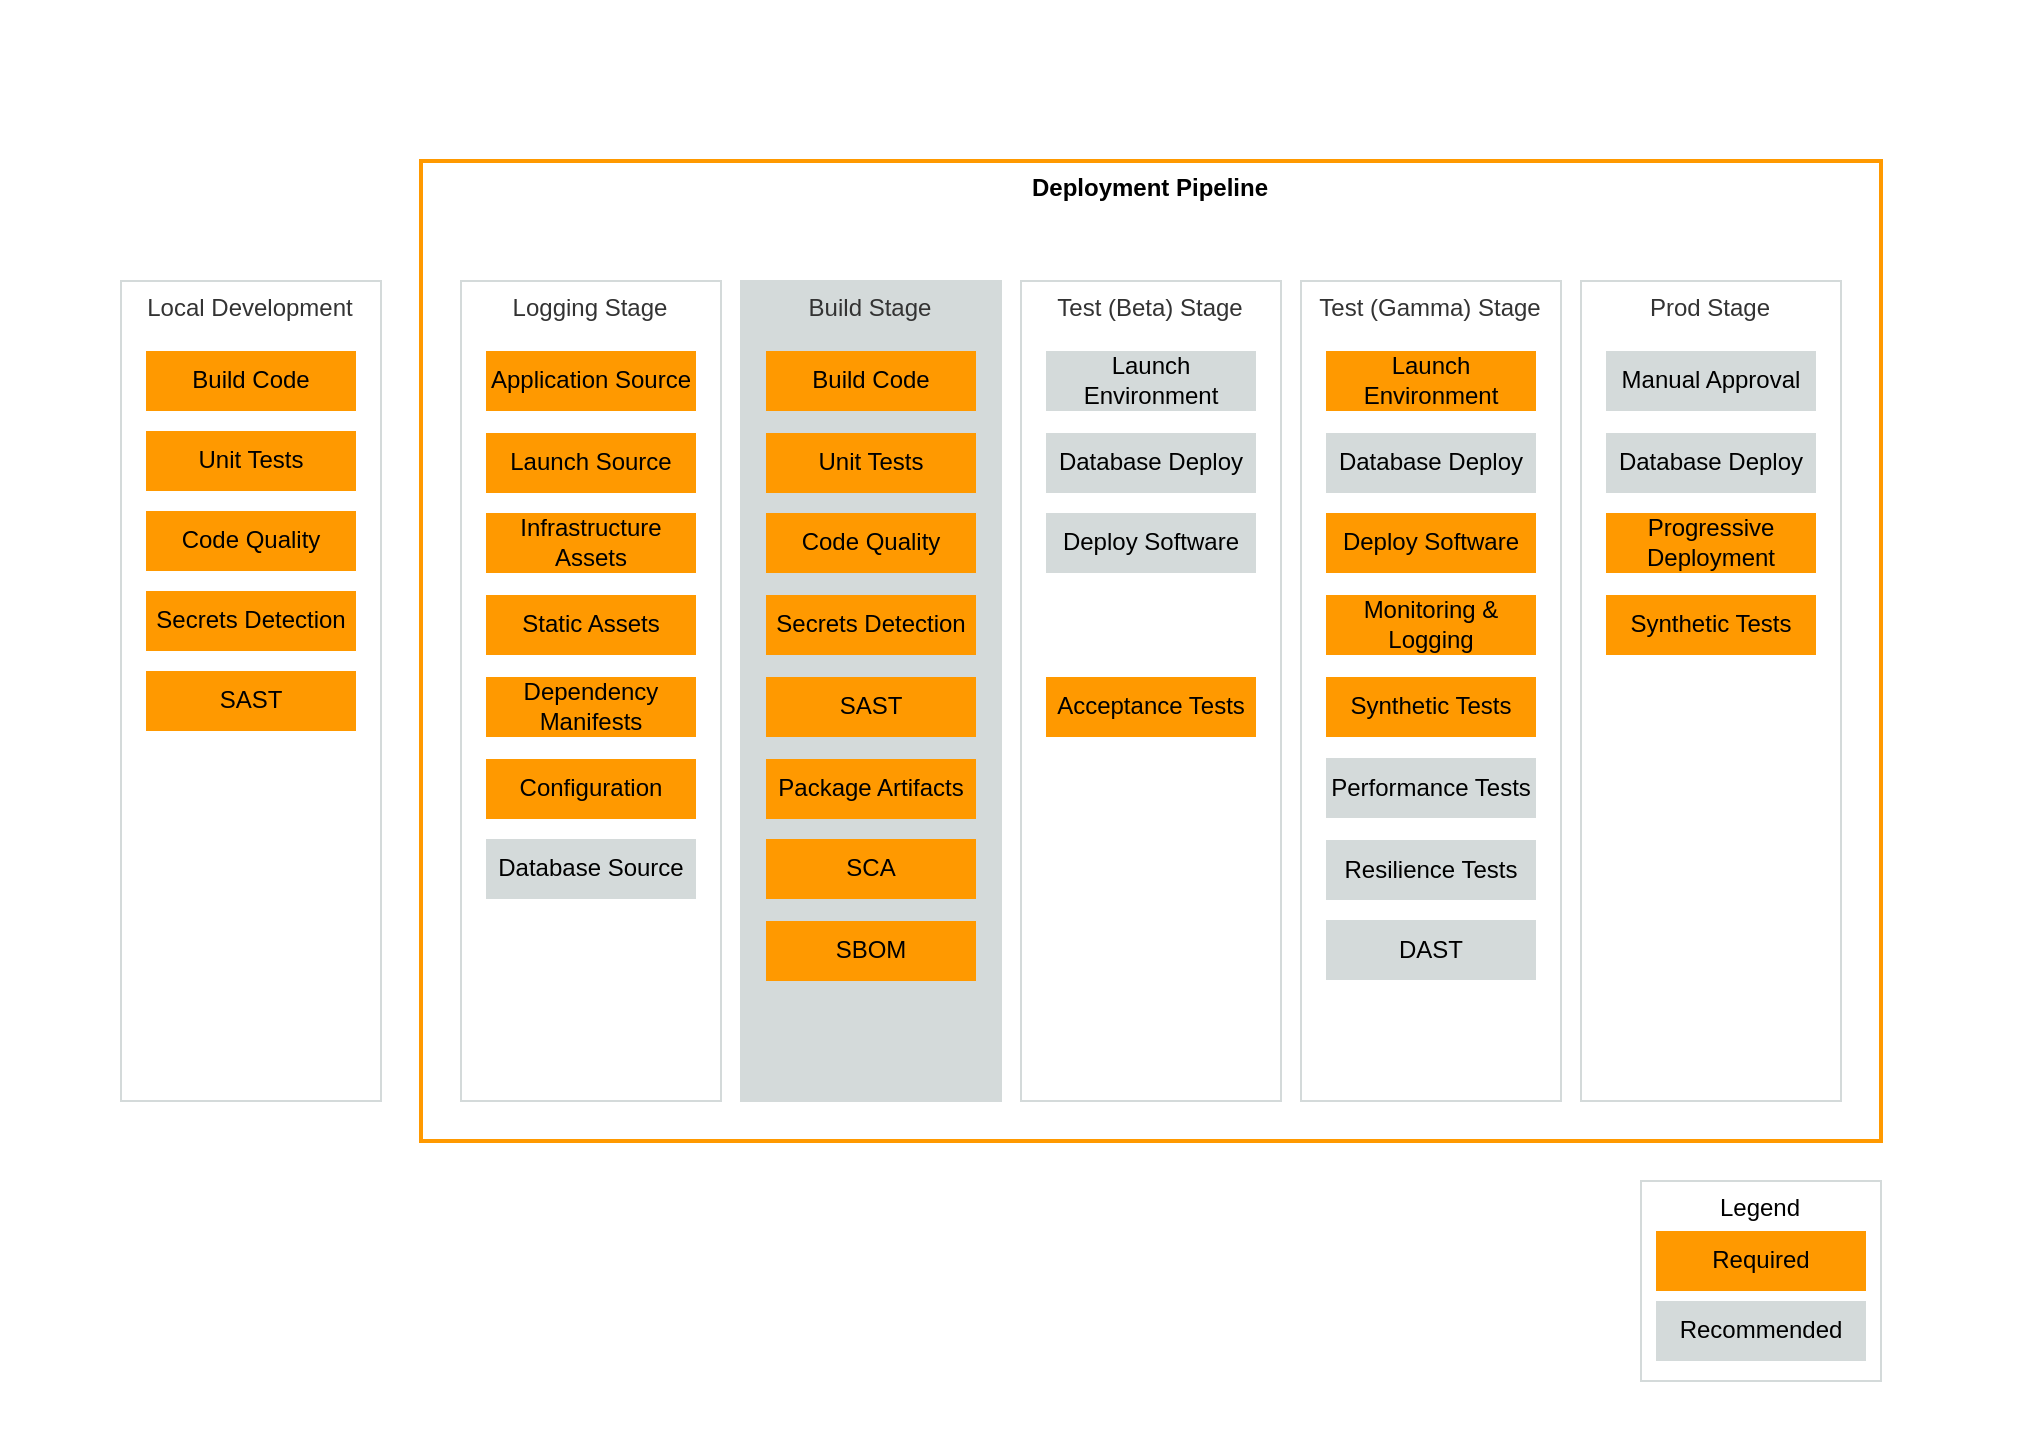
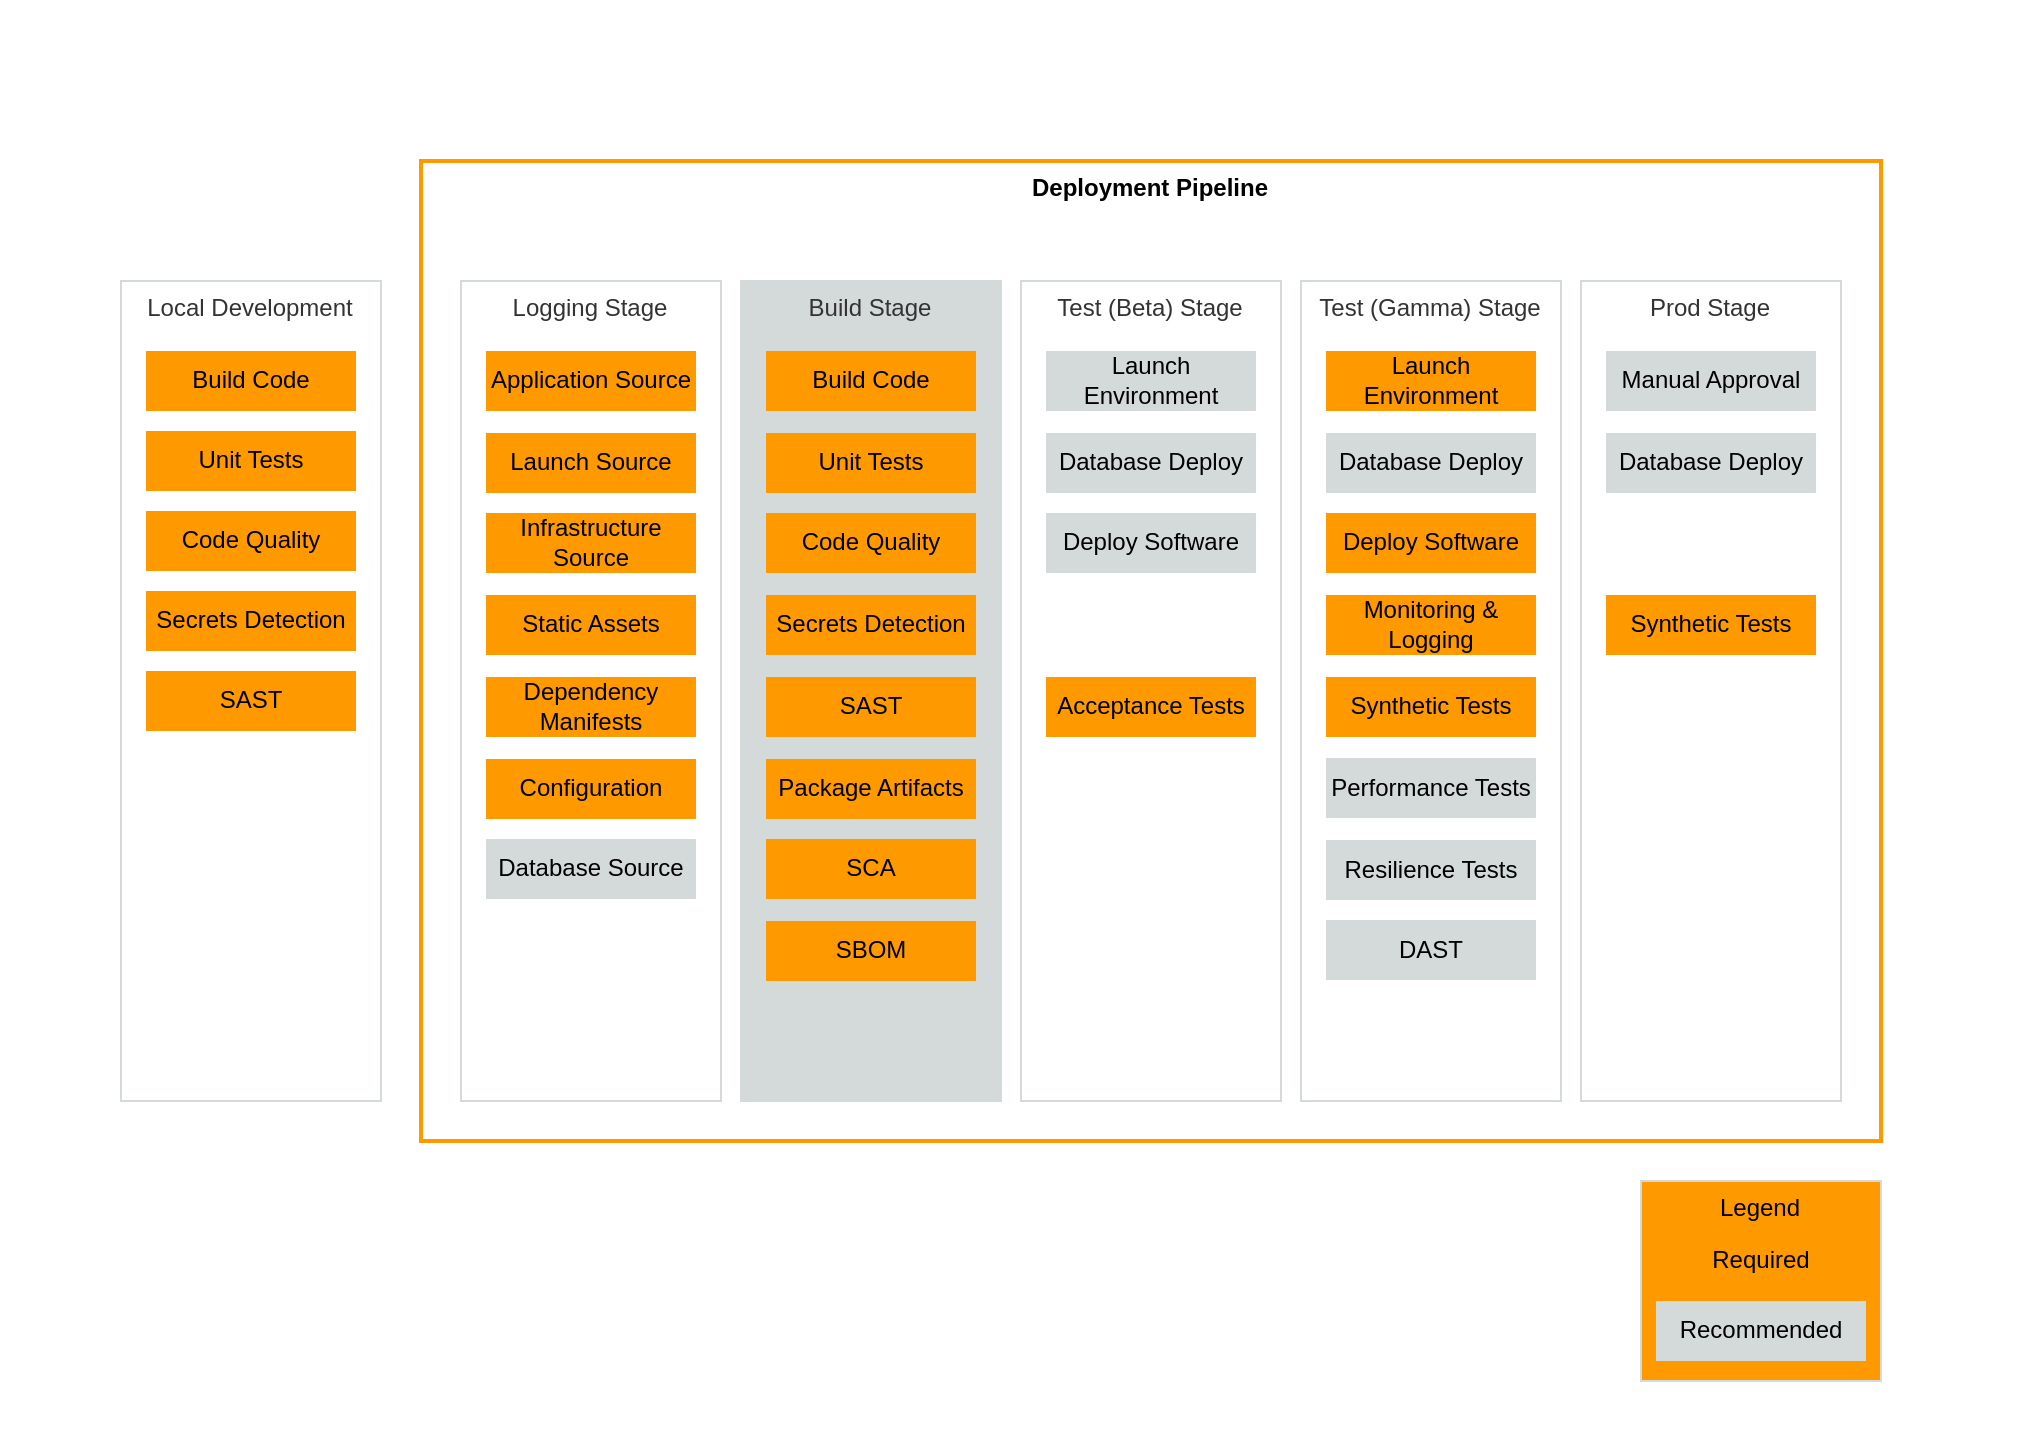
  <mxCell id="0" />
  <mxCell id="1" parent="0" />
  <mxCell id="2" value="" style="fillColor=#FFFFFF;strokeColor=none;dashed=0;verticalAlign=top;fontStyle=0;fontColor=#232F3D;shadow=0;" parent="1" vertex="1"><mxGeometry x="20" y="20" width="970" height="680" as="geometry" /></mxCell>
  <mxCell id="3" value="Local Development" style="fillColor=#FFFFFF;strokeColor=#D4DADA;verticalAlign=top;fontStyle=0;fontColor=#333333;shadow=0;" parent="1" vertex="1"><mxGeometry x="60" y="140" width="130" height="410" as="geometry" /></mxCell>
  <mxCell id="4" value="Deployment Pipeline" style="fillColor=none;strokeColor=#FF9900;verticalAlign=top;fontStyle=1;fontColor=#000000;strokeWidth=2;shadow=0;" parent="1" vertex="1"><mxGeometry x="210" y="80" width="730" height="490" as="geometry" /></mxCell>
  <mxCell id="5" value="Build Code" style="rounded=0;whiteSpace=wrap;html=1;fillColor=#ff9900;strokeColor=none;fontColor=#000000;shadow=0;" parent="1" vertex="1"><mxGeometry x="72.5" y="175" width="105" height="30" as="geometry" /></mxCell>
- <mxCell id="6" value="Legend" style="rounded=0;whiteSpace=wrap;html=1;fillColor=#FFFFFF;strokeColor=#D4DADA;fontColor=#000000;verticalAlign=top;shadow=0;glass=0;" parent="1" vertex="1"><mxGeometry x="820" y="590" width="120" height="100" as="geometry" /></mxCell>
+ <mxCell id="6" value="Legend" style="rounded=0;whiteSpace=wrap;html=1;fillColor=#ff9900;strokeColor=#D4DADA;fontColor=#000000;verticalAlign=top;shadow=0;glass=0;" parent="1" vertex="1"><mxGeometry x="820" y="590" width="120" height="100" as="geometry" /></mxCell>
  <mxCell id="7" value="Unit Tests" style="rounded=0;whiteSpace=wrap;html=1;fillColor=#ff9900;strokeColor=none;fontColor=#000000;shadow=0;" parent="1" vertex="1"><mxGeometry x="72.5" y="215" width="105" height="30" as="geometry" /></mxCell>
  <mxCell id="8" value="Secrets Detection" style="rounded=0;whiteSpace=wrap;html=1;fillColor=#ff9900;strokeColor=none;fontColor=#000000;shadow=0;" parent="1" vertex="1"><mxGeometry x="72.5" y="295" width="105" height="30" as="geometry" /></mxCell>
  <mxCell id="9" value="Code Quality&lt;span style=&quot;color: rgba(0 , 0 , 0 , 0) ; font-family: monospace ; font-size: 0px&quot;&gt;%3CmxGraphModel%3E%3Croot%3E%3CmxCell%20id%3D%220%22%2F%3E%3CmxCell%20id%3D%221%22%20parent%3D%220%22%2F%3E%3CmxCell%20id%3D%222%22%20value%3D%22Secrets%20Detection%22%20style%3D%22rounded%3D0%3BwhiteSpace%3Dwrap%3Bhtml%3D1%3BfillColor%3D%23ff9900%3BstrokeColor%3D%23000000%3BfontColor%3D%23000000%3B%22%20vertex%3D%221%22%20parent%3D%221%22%3E%3CmxGeometry%20x%3D%22110%22%20y%3D%22320%22%20width%3D%22110%22%20height%3D%2240%22%20as%3D%22geometry%22%2F%3E%3C%2FmxCell%3E%3C%2Froot%3E%3C%2FmxGraphModel%3E&lt;/span&gt;" style="rounded=0;whiteSpace=wrap;html=1;fillColor=#ff9900;strokeColor=none;fontColor=#000000;shadow=0;" parent="1" vertex="1"><mxGeometry x="72.5" y="255" width="105" height="30" as="geometry" /></mxCell>
  <mxCell id="10" value="SAST" style="rounded=0;whiteSpace=wrap;html=1;fillColor=#ff9900;strokeColor=none;fontColor=#000000;shadow=0;" parent="1" vertex="1"><mxGeometry x="72.5" y="335" width="105" height="30" as="geometry" /></mxCell>
  <mxCell id="11" value="Required" style="rounded=0;whiteSpace=wrap;html=1;fillColor=#ff9900;strokeColor=none;fontColor=#000000;shadow=0;" parent="1" vertex="1"><mxGeometry x="827.5" y="615" width="105" height="30" as="geometry" /></mxCell>
  <mxCell id="12" value="Recommended" style="rounded=0;whiteSpace=wrap;html=1;fillColor=#d4dada;strokeColor=none;fontColor=#000000;shadow=0;" parent="1" vertex="1"><mxGeometry x="827.5" y="650" width="105" height="30" as="geometry" /></mxCell>
  <mxCell id="13" value="Logging Stage" style="fillColor=#FFFFFF;strokeColor=#D4DADA;verticalAlign=top;fontStyle=0;fontColor=#333333;shadow=0;" parent="1" vertex="1"><mxGeometry x="230" y="140" width="130" height="410" as="geometry" /></mxCell>
  <mxCell id="14" value="Build Stage" style="fillColor=#d4dada;strokeColor=#D4DADA;verticalAlign=top;fontStyle=0;fontColor=#333333;shadow=0;" parent="1" vertex="1"><mxGeometry x="370" y="140" width="130" height="410" as="geometry" /></mxCell>
  <mxCell id="15" value="Test (Beta) Stage" style="fillColor=#FFFFFF;strokeColor=#D4DADA;verticalAlign=top;fontStyle=0;fontColor=#333333;shadow=0;" parent="1" vertex="1"><mxGeometry x="510" y="140" width="130" height="410" as="geometry" /></mxCell>
  <mxCell id="16" value="Test (Gamma) Stage" style="fillColor=#FFFFFF;strokeColor=#D4DADA;verticalAlign=top;fontStyle=0;fontColor=#333333;shadow=0;" parent="1" vertex="1"><mxGeometry x="650" y="140" width="130" height="410" as="geometry" /></mxCell>
  <mxCell id="17" value="Prod Stage" style="fillColor=#FFFFFF;strokeColor=#D4DADA;verticalAlign=top;fontStyle=0;fontColor=#333333;shadow=0;glass=0;sketch=0;" parent="1" vertex="1"><mxGeometry x="790" y="140" width="130" height="410" as="geometry" /></mxCell>
  <mxCell id="18" value="Build Code" style="rounded=0;whiteSpace=wrap;html=1;fillColor=#ff9900;strokeColor=none;fontColor=#000000;shadow=0;" parent="1" vertex="1"><mxGeometry x="382.5" y="175" width="105" height="30" as="geometry" /></mxCell>
  <mxCell id="19" value="Unit Tests" style="rounded=0;whiteSpace=wrap;html=1;fillColor=#ff9900;strokeColor=none;fontColor=#000000;shadow=0;" parent="1" vertex="1"><mxGeometry x="382.5" y="216" width="105" height="30" as="geometry" /></mxCell>
  <mxCell id="20" value="Secrets Detection" style="rounded=0;whiteSpace=wrap;html=1;fillColor=#ff9900;strokeColor=none;fontColor=#000000;shadow=0;" parent="1" vertex="1"><mxGeometry x="382.5" y="297" width="105" height="30" as="geometry" /></mxCell>
  <mxCell id="21" value="Code Quality&lt;span style=&quot;color: rgba(0 , 0 , 0 , 0) ; font-family: monospace ; font-size: 0px&quot;&gt;%3CmxGraphModel%3E%3Croot%3E%3CmxCell%20id%3D%220%22%2F%3E%3CmxCell%20id%3D%221%22%20parent%3D%220%22%2F%3E%3CmxCell%20id%3D%222%22%20value%3D%22Secrets%20Detection%22%20style%3D%22rounded%3D0%3BwhiteSpace%3Dwrap%3Bhtml%3D1%3BfillColor%3D%23ff9900%3BstrokeColor%3D%23000000%3BfontColor%3D%23000000%3B%22%20vertex%3D%221%22%20parent%3D%221%22%3E%3CmxGeometry%20x%3D%22110%22%20y%3D%22320%22%20width%3D%22110%22%20height%3D%2240%22%20as%3D%22geometry%22%2F%3E%3C%2FmxCell%3E%3C%2Froot%3E%3C%2FmxGraphModel%3E&lt;/span&gt;" style="rounded=0;whiteSpace=wrap;html=1;fillColor=#ff9900;strokeColor=none;fontColor=#000000;shadow=0;" parent="1" vertex="1"><mxGeometry x="382.5" y="256" width="105" height="30" as="geometry" /></mxCell>
  <mxCell id="22" value="SAST" style="rounded=0;whiteSpace=wrap;html=1;fillColor=#ff9900;strokeColor=none;fontColor=#000000;shadow=0;" parent="1" vertex="1"><mxGeometry x="382.5" y="338" width="105" height="30" as="geometry" /></mxCell>
  <mxCell id="23" value="Package Artifacts" style="rounded=0;whiteSpace=wrap;html=1;fillColor=#ff9900;strokeColor=none;fontColor=#000000;shadow=0;" parent="1" vertex="1"><mxGeometry x="382.5" y="379" width="105" height="30" as="geometry" /></mxCell>
  <mxCell id="24" value="SCA" style="rounded=0;whiteSpace=wrap;html=1;fillColor=#ff9900;strokeColor=none;fontColor=#000000;shadow=0;" parent="1" vertex="1"><mxGeometry x="382.5" y="419" width="105" height="30" as="geometry" /></mxCell>
  <mxCell id="25" value="SBOM" style="rounded=0;whiteSpace=wrap;html=1;fillColor=#ff9900;strokeColor=none;fontColor=#000000;shadow=0;" parent="1" vertex="1"><mxGeometry x="382.5" y="460" width="105" height="30" as="geometry" /></mxCell>
  <mxCell id="26" value="Application Source" style="rounded=0;whiteSpace=wrap;html=1;fillColor=#ff9900;strokeColor=none;fontColor=#000000;shadow=0;" parent="1" vertex="1"><mxGeometry x="242.5" y="175" width="105" height="30" as="geometry" /></mxCell>
  <mxCell id="27" value="Launch Source" style="rounded=0;whiteSpace=wrap;html=1;fillColor=#ff9900;strokeColor=none;fontColor=#000000;shadow=0;" parent="1" vertex="1"><mxGeometry x="242.5" y="216" width="105" height="30" as="geometry" /></mxCell>
  <mxCell id="28" value="Static Assets" style="rounded=0;whiteSpace=wrap;html=1;fillColor=#ff9900;strokeColor=none;fontColor=#000000;shadow=0;" parent="1" vertex="1"><mxGeometry x="242.5" y="297" width="105" height="30" as="geometry" /></mxCell>
- <mxCell id="29" value="Infrastructure Assets" style="rounded=0;whiteSpace=wrap;html=1;fillColor=#ff9900;strokeColor=none;fontColor=#000000;shadow=0;" parent="1" vertex="1"><mxGeometry x="242.5" y="256" width="105" height="30" as="geometry" /></mxCell>
+ <mxCell id="29" value="Infrastructure Source" style="rounded=0;whiteSpace=wrap;html=1;fillColor=#ff9900;strokeColor=none;fontColor=#000000;shadow=0;" parent="1" vertex="1"><mxGeometry x="242.5" y="256" width="105" height="30" as="geometry" /></mxCell>
  <mxCell id="30" value="Dependency Manifests" style="rounded=0;whiteSpace=wrap;html=1;fillColor=#ff9900;strokeColor=none;fontColor=#000000;shadow=0;" parent="1" vertex="1"><mxGeometry x="242.5" y="338" width="105" height="30" as="geometry" /></mxCell>
  <mxCell id="31" value="Configuration" style="rounded=0;whiteSpace=wrap;html=1;fillColor=#ff9900;strokeColor=none;fontColor=#000000;shadow=0;" parent="1" vertex="1"><mxGeometry x="242.5" y="379" width="105" height="30" as="geometry" /></mxCell>
  <mxCell id="32" value="Database Source" style="rounded=0;whiteSpace=wrap;html=1;fillColor=#D4DADA;strokeColor=none;fontColor=#000000;shadow=0;" parent="1" vertex="1"><mxGeometry x="242.5" y="419" width="105" height="30" as="geometry" /></mxCell>
  <mxCell id="33" value="Launch Environment" style="rounded=0;whiteSpace=wrap;html=1;fillColor=#D4DADA;strokeColor=none;fontColor=#000000;shadow=0;" parent="1" vertex="1"><mxGeometry x="522.5" y="175" width="105" height="30" as="geometry" /></mxCell>
  <mxCell id="34" value="Acceptance Tests" style="rounded=0;whiteSpace=wrap;html=1;fillColor=#ff9900;strokeColor=none;fontColor=#000000;shadow=0;" parent="1" vertex="1"><mxGeometry x="522.5" y="338" width="105" height="30" as="geometry" /></mxCell>
  <mxCell id="35" value="Database Deploy" style="rounded=0;whiteSpace=wrap;html=1;fillColor=#D4DADA;strokeColor=none;fontColor=#000000;shadow=0;" parent="1" vertex="1"><mxGeometry x="522.5" y="216" width="105" height="30" as="geometry" /></mxCell>
  <mxCell id="36" value="Deploy Software" style="rounded=0;whiteSpace=wrap;html=1;fillColor=#D4DADA;strokeColor=none;fontColor=#000000;shadow=0;" parent="1" vertex="1"><mxGeometry x="522.5" y="256" width="105" height="30" as="geometry" /></mxCell>
  <mxCell id="37" value="Launch Environment" style="rounded=0;whiteSpace=wrap;html=1;fillColor=#ff9900;strokeColor=none;fontColor=#000000;shadow=0;" parent="1" vertex="1"><mxGeometry x="662.5" y="175" width="105" height="30" as="geometry" /></mxCell>
  <mxCell id="38" value="Database Deploy" style="rounded=0;whiteSpace=wrap;html=1;fillColor=#D4DADA;strokeColor=none;fontColor=#000000;shadow=0;" parent="1" vertex="1"><mxGeometry x="662.5" y="216" width="105" height="30" as="geometry" /></mxCell>
  <mxCell id="39" value="Monitoring &amp;amp; Logging" style="rounded=0;whiteSpace=wrap;html=1;fillColor=#ff9900;strokeColor=none;fontColor=#000000;shadow=0;" parent="1" vertex="1"><mxGeometry x="662.5" y="297" width="105" height="30" as="geometry" /></mxCell>
  <mxCell id="40" value="Deploy Software" style="rounded=0;whiteSpace=wrap;html=1;fillColor=#ff9900;strokeColor=none;fontColor=#000000;shadow=0;" parent="1" vertex="1"><mxGeometry x="662.5" y="256" width="105" height="30" as="geometry" /></mxCell>
  <mxCell id="41" value="Synthetic Tests" style="rounded=0;whiteSpace=wrap;html=1;fillColor=#ff9900;strokeColor=none;fontColor=#000000;shadow=0;" parent="1" vertex="1"><mxGeometry x="662.5" y="338" width="105" height="30" as="geometry" /></mxCell>
  <mxCell id="42" value="Performance Tests" style="rounded=0;whiteSpace=wrap;html=1;fillColor=#D4DADA;strokeColor=none;fontColor=#000000;shadow=0;" parent="1" vertex="1"><mxGeometry x="662.5" y="378.5" width="105" height="30" as="geometry" /></mxCell>
  <mxCell id="43" value="Resilience Tests" style="rounded=0;whiteSpace=wrap;html=1;fillColor=#D4DADA;strokeColor=none;fontColor=#000000;shadow=0;" parent="1" vertex="1"><mxGeometry x="662.5" y="419.5" width="105" height="30" as="geometry" /></mxCell>
  <mxCell id="44" value="DAST" style="rounded=0;whiteSpace=wrap;html=1;fillColor=#D4DADA;strokeColor=none;fontColor=#000000;shadow=0;" parent="1" vertex="1"><mxGeometry x="662.5" y="459.5" width="105" height="30" as="geometry" /></mxCell>
  <mxCell id="45" value="Manual Approval" style="rounded=0;whiteSpace=wrap;html=1;fillColor=#D4DADA;strokeColor=none;fontColor=#000000;shadow=0;" parent="1" vertex="1"><mxGeometry x="802.5" y="175" width="105" height="30" as="geometry" /></mxCell>
  <mxCell id="46" value="Database Deploy" style="rounded=0;whiteSpace=wrap;html=1;fillColor=#D4DADA;strokeColor=none;fontColor=#000000;shadow=0;" parent="1" vertex="1"><mxGeometry x="802.5" y="216" width="105" height="30" as="geometry" /></mxCell>
  <mxCell id="47" value="Synthetic Tests" style="rounded=0;whiteSpace=wrap;html=1;fillColor=#ff9900;strokeColor=none;fontColor=#000000;shadow=0;" parent="1" vertex="1"><mxGeometry x="802.5" y="297" width="105" height="30" as="geometry" /></mxCell>
- <mxCell id="48" value="Progressive Deployment" style="rounded=0;whiteSpace=wrap;html=1;fillColor=#ff9900;strokeColor=none;fontColor=#000000;shadow=0;" parent="1" vertex="1"><mxGeometry x="802.5" y="256" width="105" height="30" as="geometry" /></mxCell>
